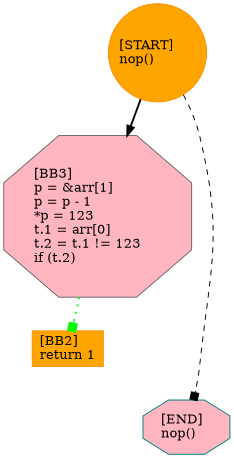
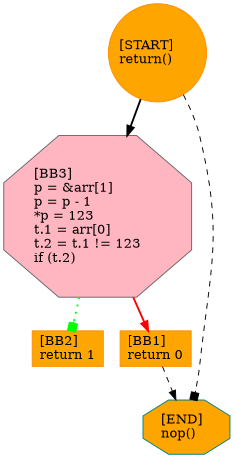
  digraph {
    node [color=darkorange fillcolor=orange shape=octagon style=filled]
    edge [arrowhead=normal style=bold]
    n1 [color=gray40 fillcolor=lightpink label="[BB3]\lp = &arr[1]\lp = p - 1\l*p = 123\lt.1 = arr[0]\lt.2 = t.1 != 123\lif (t.2)\l"]
    n2 [label="[BB2]\lreturn 1\l" shape=box]
-   n4 [color=teal fillcolor=lightpink label="[END]\lnop()\l"]
-   n5 [label="[START]\lnop()\l" shape=circle]
+   n3 [label="[BB1]\lreturn 0\l" shape=box]
+   n4 [color=teal label="[END]\lnop()\l"]
+   n5 [label="[START]\lreturn()\l" shape=circle]
    n1 -> n2 [arrowhead=box color=green penwidth=2 style=dotted]
+   n1 -> n3 [color=red penwidth=2]
+   n3 -> n4 [style=dashed]
    n5 -> n1
    n5 -> n4 [arrowhead=box style=dashed]
  }
